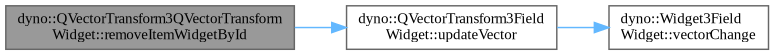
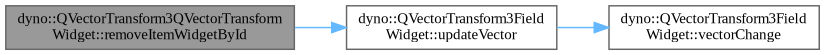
  digraph {
    fontname="Liberation Serif"
    rankdir=LR
    node [color=grey40 fillcolor=white fontname="Liberation Serif" fontsize=10 shape=box style=filled]
    edge [color=steelblue1 fontname="Liberation Serif" fontsize=10 labelfontname=Helvetica labelfontsize=10 style=solid]
    n1 [color=gray40 fillcolor=grey60 fontcolor=black height=0.2 label="dyno::QVectorTransform3QVectorTransform\lWidget::removeItemWidgetById" width=0.4]
    n2 [height=0.2 label="dyno::QVectorTransform3Field\lWidget::updateVector" width=0.4]
-   n3 [height=0.2 label="dyno::Widget3Field\lWidget::vectorChange" width=0.4]
+   n3 [height=0.2 label="dyno::QVectorTransform3Field\lWidget::vectorChange" width=0.4]
    n1 -> n2
    n2 -> n3
  }
